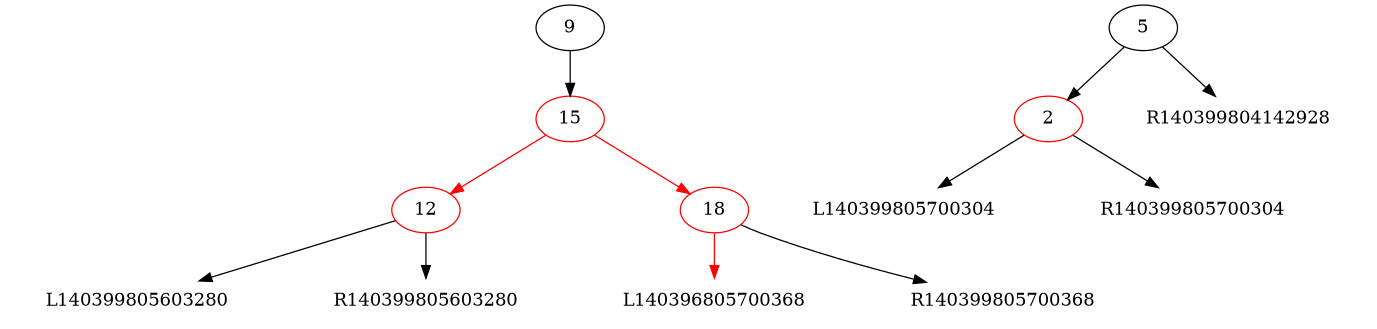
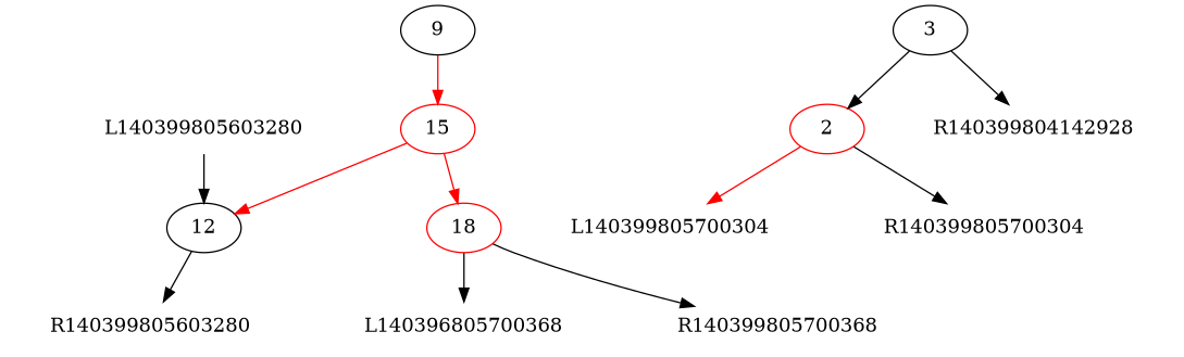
  digraph {
    node [color=none]
    n1 [label=9 color=""]
    n2 [color=red label=15]
-   n3 [label=5 color=""]
+   n3 [label=3 color=""]
    n4 [color=red label=2]
    R140399804142928
-   n6 [color=red label=12]
+   n6 [color=black label=12]
    n7 [color=red label=18]
    L140399805700304
    R140399805700304
    L140399805603280
    R140399805603280
    n12 [label=L140396805700368]
    R140399805700368
-   n1 -> n2
+   n1 -> n2 [color=red]
    n2 -> n6 [color=red]
    n2 -> n7 [color=red]
    n3 -> n4 [color=black]
    n3 -> R140399804142928
-   n4 -> L140399805700304
+   n4 -> L140399805700304 [color=red]
    n4 -> R140399805700304
-   n6 -> L140399805603280
+   L140399805603280 -> n6
    n6 -> R140399805603280
-   n7 -> n12 [color=red]
+   n7 -> n12
    n7 -> R140399805700368
  }
